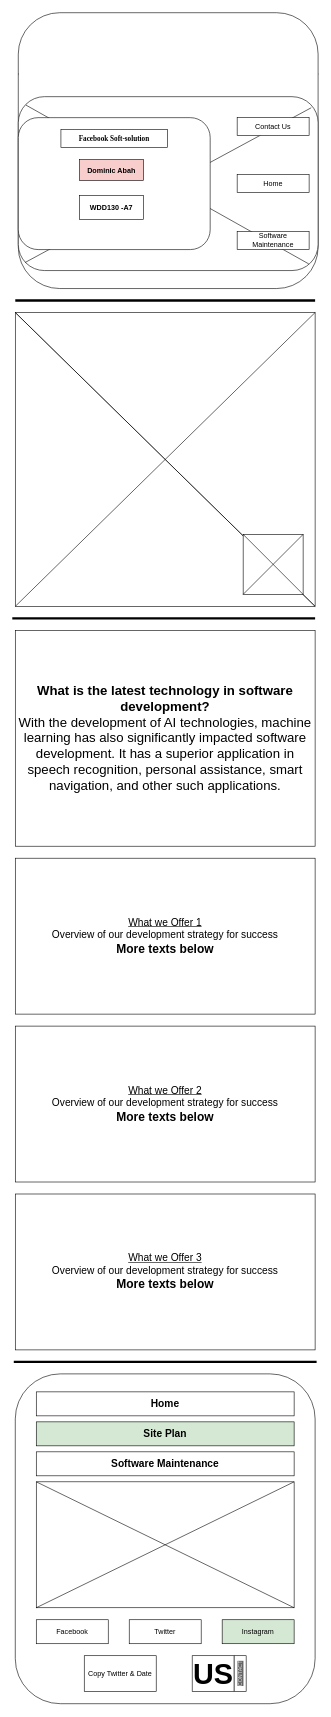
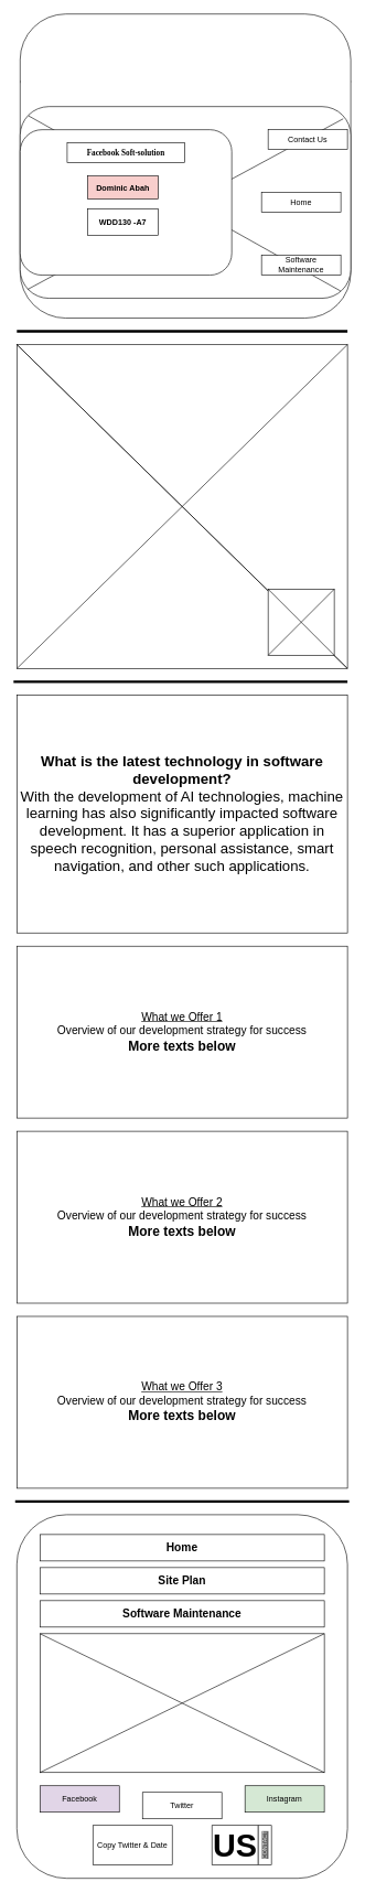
  <mxCell id="0" />
  <mxCell id="1" parent="0" />
  <mxCell id="2" value="" style="endArrow=none;html=1;rounded=0;strokeWidth=4;" edge="1" parent="1"><mxGeometry width="50" height="50" relative="1" as="geometry"><mxPoint x="25" y="500" as="sourcePoint" /><mxPoint x="525" y="500" as="targetPoint" /></mxGeometry></mxCell>
  <mxCell id="3" value="" style="endArrow=none;html=1;rounded=0;strokeWidth=4;" edge="1" parent="1"><mxGeometry width="50" height="50" relative="1" as="geometry"><mxPoint x="20" y="1030" as="sourcePoint" /><mxPoint x="525" y="1030" as="targetPoint" /></mxGeometry></mxCell>
  <mxCell id="4" value="" style="group" vertex="1" connectable="0" parent="1"><mxGeometry x="25" y="520" width="500" height="490" as="geometry" /></mxCell>
  <mxCell id="5" value="" style="group" vertex="1" connectable="0" parent="4"><mxGeometry width="500" height="490" as="geometry" /></mxCell>
  <mxCell id="6" value="" style="rounded=0;whiteSpace=wrap;html=1;" vertex="1" parent="5"><mxGeometry width="500" height="490" as="geometry" /></mxCell>
  <mxCell id="7" value="" style="endArrow=none;html=1;rounded=0;entryX=1;entryY=0;entryDx=0;entryDy=0;exitX=0;exitY=1;exitDx=0;exitDy=0;" edge="1" parent="5" source="6" target="6"><mxGeometry width="50" height="50" relative="1" as="geometry"><mxPoint x="830" y="6620" as="sourcePoint" /><mxPoint x="880" y="6570" as="targetPoint" /></mxGeometry></mxCell>
  <mxCell id="8" value="" style="endArrow=none;html=1;rounded=0;entryX=0;entryY=0;entryDx=0;entryDy=0;exitX=1;exitY=1;exitDx=0;exitDy=0;" edge="1" parent="5" source="6" target="6"><mxGeometry width="50" height="50" relative="1" as="geometry"><mxPoint x="1280" y="6830" as="sourcePoint" /><mxPoint x="330" y="6340" as="targetPoint" /></mxGeometry></mxCell>
  <mxCell id="9" value="" style="endArrow=none;html=1;rounded=0;entryX=0;entryY=0;entryDx=0;entryDy=0;exitX=1;exitY=1;exitDx=0;exitDy=0;" edge="1" parent="5" source="6" target="6"><mxGeometry width="50" height="50" relative="1" as="geometry"><mxPoint x="1199" y="6313" as="sourcePoint" /><mxPoint x="700" y="5830" as="targetPoint" /></mxGeometry></mxCell>
  <mxCell id="10" value="" style="group" vertex="1" connectable="0" parent="4"><mxGeometry x="380" y="370" width="100" height="100" as="geometry" /></mxCell>
  <mxCell id="11" value="" style="whiteSpace=wrap;html=1;aspect=fixed;" vertex="1" parent="10"><mxGeometry width="100" height="100" as="geometry" /></mxCell>
  <mxCell id="12" value="" style="endArrow=none;html=1;rounded=0;exitX=0;exitY=1;exitDx=0;exitDy=0;entryX=1;entryY=0;entryDx=0;entryDy=0;" edge="1" parent="10" source="11" target="11"><mxGeometry width="50" height="50" relative="1" as="geometry"><mxPoint x="295" y="50" as="sourcePoint" /><mxPoint x="345" as="targetPoint" /><Array as="points" /></mxGeometry></mxCell>
  <mxCell id="13" value="" style="endArrow=none;html=1;rounded=0;exitX=1;exitY=1;exitDx=0;exitDy=0;entryX=0;entryY=0;entryDx=0;entryDy=0;" edge="1" parent="10" source="11" target="11"><mxGeometry width="50" height="50" relative="1" as="geometry"><mxPoint x="195" y="50" as="sourcePoint" /><mxPoint x="245" as="targetPoint" /></mxGeometry></mxCell>
  <mxCell id="14" value="" style="group" vertex="1" connectable="0" parent="1"><mxGeometry x="25" y="1430" width="500" height="820" as="geometry" /></mxCell>
  <mxCell id="15" value="&lt;font style=&quot;&quot;&gt;&lt;u style=&quot;border-color: var(--border-color); font-size: 17px;&quot;&gt;What we Offer 1&lt;br style=&quot;border-color: var(--border-color);&quot;&gt;&lt;/u&gt;&lt;span style=&quot;font-size: 17px;&quot;&gt;Overview of our development strategy for success&lt;/span&gt;&lt;br&gt;&lt;font style=&quot;font-size: 20px;&quot;&gt;&lt;b&gt;More texts below&lt;/b&gt;&lt;/font&gt;&lt;br&gt;&lt;/font&gt;" style="rounded=0;whiteSpace=wrap;html=1;" vertex="1" parent="14"><mxGeometry width="500" height="260" as="geometry" /></mxCell>
  <mxCell id="16" value="&lt;font style=&quot;&quot;&gt;&lt;span style=&quot;font-size: 17px;&quot;&gt;&lt;u&gt;What we Offer 3&lt;br&gt;&lt;/u&gt;Overview of our development strategy for success&lt;/span&gt;&lt;br&gt;&lt;font style=&quot;font-size: 20px;&quot;&gt;&lt;b&gt;More texts below&lt;/b&gt;&lt;/font&gt;&lt;br&gt;&lt;/font&gt;" style="rounded=0;whiteSpace=wrap;html=1;" vertex="1" parent="14"><mxGeometry y="560" width="500" height="260" as="geometry" /></mxCell>
  <mxCell id="17" value="&lt;font style=&quot;&quot;&gt;&lt;u style=&quot;border-color: var(--border-color); font-size: 17px;&quot;&gt;What we Offer 2&lt;br style=&quot;border-color: var(--border-color);&quot;&gt;&lt;/u&gt;&lt;span style=&quot;font-size: 17px;&quot;&gt;Overview of our development strategy for success&lt;/span&gt;&lt;br&gt;&lt;font style=&quot;font-size: 20px;&quot;&gt;&lt;b&gt;More texts below&lt;/b&gt;&lt;/font&gt;&lt;br&gt;&lt;/font&gt;" style="rounded=0;whiteSpace=wrap;html=1;" vertex="1" parent="14"><mxGeometry y="280" width="500" height="260" as="geometry" /></mxCell>
  <mxCell id="18" value="&lt;font style=&quot;font-size: 22px;&quot;&gt;&lt;b style=&quot;border-color: var(--border-color); text-align: left;&quot;&gt;What is the latest technology in software development?&lt;/b&gt;&lt;br style=&quot;border-color: var(--border-color); text-align: left;&quot;&gt;With the development of AI technologies, machine learning has also significantly impacted software development. It has a superior application in speech recognition, personal assistance, smart navigation, and other such applications.&lt;/font&gt;" style="rounded=0;whiteSpace=wrap;html=1;" vertex="1" parent="1"><mxGeometry x="25" y="1050" width="500" height="360" as="geometry" /></mxCell>
  <mxCell id="19" value="" style="endArrow=none;html=1;rounded=0;strokeWidth=4;" edge="1" parent="1"><mxGeometry width="50" height="50" relative="1" as="geometry"><mxPoint x="22.5" y="2270" as="sourcePoint" /><mxPoint x="527.5" y="2270" as="targetPoint" /></mxGeometry></mxCell>
  <mxCell id="20" value="" style="group" vertex="1" connectable="0" parent="1"><mxGeometry x="240" y="30" width="80" height="80" as="geometry" /></mxCell>
  <mxCell id="21" value="" style="ellipse;whiteSpace=wrap;html=1;aspect=fixed;" vertex="1" parent="20"><mxGeometry width="80" height="80" as="geometry" /></mxCell>
  <mxCell id="22" value="" style="endArrow=none;html=1;rounded=0;" edge="1" parent="20"><mxGeometry width="50" height="50" relative="1" as="geometry"><mxPoint x="10" y="70" as="sourcePoint" /><mxPoint x="70" y="10" as="targetPoint" /></mxGeometry></mxCell>
  <mxCell id="23" value="" style="endArrow=none;html=1;rounded=0;" edge="1" parent="20"><mxGeometry width="50" height="50" relative="1" as="geometry"><mxPoint x="70" y="70" as="sourcePoint" /><mxPoint x="10" y="10" as="targetPoint" /></mxGeometry></mxCell>
  <mxCell id="24" value="" style="endArrow=none;html=1;rounded=0;strokeWidth=4;" edge="1" parent="1"><mxGeometry width="50" height="50" relative="1" as="geometry"><mxPoint x="30" y="122.5" as="sourcePoint" /><mxPoint x="530" y="122.5" as="targetPoint" /></mxGeometry></mxCell>
  <mxCell id="25" value="" style="rounded=1;whiteSpace=wrap;html=1;imageWidth=26;imageHeight=26;" vertex="1" parent="1"><mxGeometry x="30" y="20" width="500" height="460" as="geometry" /></mxCell>
  <mxCell id="26" value="" style="rounded=1;whiteSpace=wrap;html=1;" vertex="1" parent="1"><mxGeometry x="30" y="160" width="500" height="290" as="geometry" /></mxCell>
  <mxCell id="27" value="" style="endArrow=none;html=1;rounded=0;exitX=0.969;exitY=0.962;exitDx=0;exitDy=0;exitPerimeter=0;entryX=0.025;entryY=0.048;entryDx=0;entryDy=0;entryPerimeter=0;" edge="1" parent="1" source="26" target="26"><mxGeometry width="50" height="50" relative="1" as="geometry"><mxPoint x="569" y="802.5" as="sourcePoint" /><mxPoint x="100" y="533.5" as="targetPoint" /><Array as="points" /></mxGeometry></mxCell>
  <mxCell id="28" value="" style="endArrow=none;html=1;rounded=0;exitX=0.969;exitY=0.962;exitDx=0;exitDy=0;exitPerimeter=0;entryX=0.964;entryY=0.024;entryDx=0;entryDy=0;entryPerimeter=0;" edge="1" parent="1"><mxGeometry width="50" height="50" relative="1" as="geometry"><mxPoint x="41.5" y="436.5" as="sourcePoint" /><mxPoint x="518.5" y="178.5" as="targetPoint" /></mxGeometry></mxCell>
  <mxCell id="29" value="" style="group" connectable="0" vertex="1" parent="1"><mxGeometry x="30" y="195" width="320" height="220" as="geometry" /></mxCell>
  <mxCell id="30" value="" style="rounded=1;whiteSpace=wrap;html=1;" vertex="1" parent="29"><mxGeometry width="320" height="220" as="geometry" /></mxCell>
  <mxCell id="31" value="" style="group" connectable="0" vertex="1" parent="29"><mxGeometry x="71.111" y="20" width="177.778" height="150" as="geometry" /></mxCell>
  <mxCell id="32" value="&lt;font face=&quot;Comic Sans MS&quot;&gt;&lt;b&gt;Facebook Soft-solution&lt;/b&gt;&lt;/font&gt;" style="rounded=0;whiteSpace=wrap;html=1;" vertex="1" parent="31"><mxGeometry width="177.778" height="30" as="geometry" /></mxCell>
- <mxCell id="33" value="&lt;b&gt;WDD130 -A7&lt;/b&gt;" style="rounded=0;whiteSpace=wrap;html=1;" vertex="1" parent="31"><mxGeometry x="31.111" y="110" width="106.667" height="40" as="geometry" /></mxCell>
+ <mxCell id="33" value="&lt;b&gt;WDD130 -A7&lt;/b&gt;" style="rounded=0;whiteSpace=wrap;html=1;" vertex="1" parent="31"><mxGeometry x="31.111" y="100" width="106.667" height="40" as="geometry" /></mxCell>
  <mxCell id="34" value="&lt;b&gt;Dominic Abah&lt;/b&gt;" style="rounded=0;whiteSpace=wrap;html=1;fillColor=#f8cecc;" vertex="1" parent="31"><mxGeometry x="31.111" y="50" width="106.667" height="35" as="geometry" /></mxCell>
- <mxCell id="35" value="Contact Us" style="rounded=0;whiteSpace=wrap;html=1;" vertex="1" parent="1"><mxGeometry x="395" y="195" width="120" height="30" as="geometry" /></mxCell>
+ <mxCell id="35" value="Contact Us" style="rounded=0;whiteSpace=wrap;html=1;" vertex="1" parent="1"><mxGeometry x="405" y="195" width="120" height="30" as="geometry" /></mxCell>
  <mxCell id="36" value="Software Maintenance" style="rounded=0;whiteSpace=wrap;html=1;" vertex="1" parent="1"><mxGeometry x="395" y="385" width="120" height="30" as="geometry" /></mxCell>
  <mxCell id="37" value="Home" style="rounded=0;whiteSpace=wrap;html=1;" vertex="1" parent="1"><mxGeometry x="395" y="290" width="120" height="30" as="geometry" /></mxCell>
  <mxCell id="38" value="" style="group" vertex="1" connectable="0" parent="1"><mxGeometry x="25" y="2290" width="500" height="550" as="geometry" /></mxCell>
  <mxCell id="39" value="" style="rounded=1;whiteSpace=wrap;html=1;" vertex="1" parent="38"><mxGeometry width="500" height="550" as="geometry" /></mxCell>
  <mxCell id="40" value="" style="group" vertex="1" connectable="0" parent="38"><mxGeometry x="35" y="30" width="430" height="360" as="geometry" /></mxCell>
  <mxCell id="41" value="" style="rounded=0;whiteSpace=wrap;html=1;" vertex="1" parent="40"><mxGeometry y="150" width="430" height="210" as="geometry" /></mxCell>
  <mxCell id="42" value="Home" style="rounded=0;whiteSpace=wrap;html=1;fontStyle=1;fontSize=17;" vertex="1" parent="40"><mxGeometry width="430" height="40" as="geometry" /></mxCell>
- <mxCell id="43" value="Site Plan" style="rounded=0;whiteSpace=wrap;html=1;fontStyle=1;fontSize=17;fillColor=#d5e8d4;" vertex="1" parent="40"><mxGeometry y="50" width="430" height="40" as="geometry" /></mxCell>
+ <mxCell id="43" value="Site Plan" style="rounded=0;whiteSpace=wrap;html=1;fontStyle=1;fontSize=17;" vertex="1" parent="40"><mxGeometry y="50" width="430" height="40" as="geometry" /></mxCell>
  <mxCell id="44" value="Software Maintenance" style="rounded=0;whiteSpace=wrap;html=1;fontStyle=1;fontSize=17;" vertex="1" parent="40"><mxGeometry y="100" width="430" height="40" as="geometry" /></mxCell>
  <mxCell id="45" value="" style="endArrow=none;html=1;rounded=0;exitX=0;exitY=1;exitDx=0;exitDy=0;entryX=1;entryY=0;entryDx=0;entryDy=0;" edge="1" parent="40" source="41" target="41"><mxGeometry width="50" height="50" relative="1" as="geometry"><mxPoint x="555" y="3690" as="sourcePoint" /><mxPoint x="605" y="3640" as="targetPoint" /></mxGeometry></mxCell>
  <mxCell id="46" value="" style="endArrow=none;html=1;rounded=0;exitX=0;exitY=1;exitDx=0;exitDy=0;entryX=1;entryY=0;entryDx=0;entryDy=0;" edge="1" parent="40"><mxGeometry width="50" height="50" relative="1" as="geometry"><mxPoint x="430" y="360" as="sourcePoint" /><mxPoint y="150" as="targetPoint" /></mxGeometry></mxCell>
- <mxCell id="47" value="Facebook" style="rounded=0;whiteSpace=wrap;html=1;" vertex="1" parent="38"><mxGeometry x="35" y="410" width="120" height="40" as="geometry" /></mxCell>
+ <mxCell id="47" value="Facebook" style="rounded=0;whiteSpace=wrap;html=1;fillColor=#e1d5e7;" vertex="1" parent="38"><mxGeometry x="35" y="410" width="120" height="40" as="geometry" /></mxCell>
  <mxCell id="48" value="Instagram" style="rounded=0;whiteSpace=wrap;html=1;fillColor=#d5e8d4;" vertex="1" parent="38"><mxGeometry x="345" y="410" width="120" height="40" as="geometry" /></mxCell>
- <mxCell id="49" value="Twitter" style="rounded=0;whiteSpace=wrap;html=1;" vertex="1" parent="38"><mxGeometry x="190" y="410" width="120" height="40" as="geometry" /></mxCell>
+ <mxCell id="49" value="Twitter" style="rounded=0;whiteSpace=wrap;html=1;" vertex="1" parent="38"><mxGeometry x="190" y="420" width="120" height="40" as="geometry" /></mxCell>
  <mxCell id="50" value="Copy Twitter &amp;amp; Date" style="rounded=0;whiteSpace=wrap;html=1;flipH=0;" vertex="1" parent="38"><mxGeometry x="115" y="470" width="120" height="60" as="geometry" /></mxCell>
  <mxCell id="51" value="" style="group" vertex="1" connectable="0" parent="38"><mxGeometry x="275" y="470" width="90" height="60" as="geometry" /></mxCell>
  <mxCell id="52" value="&lt;b&gt;&lt;font style=&quot;font-size: 48px;&quot;&gt;US&lt;/font&gt;&lt;/b&gt;" style="rounded=0;whiteSpace=wrap;html=1;" vertex="1" parent="51"><mxGeometry x="20" width="70" height="60" as="geometry" /></mxCell>
  <mxCell id="53" value="&lt;font color=&quot;#e6e6e6&quot; style=&quot;font-size: 9px; background-color: rgb(102, 102, 102);&quot;&gt;CONTACT&lt;/font&gt;" style="rounded=0;whiteSpace=wrap;html=1;rotation=-90;" vertex="1" parent="38"><mxGeometry x="345" y="490" width="60" height="20" as="geometry" /></mxCell>
